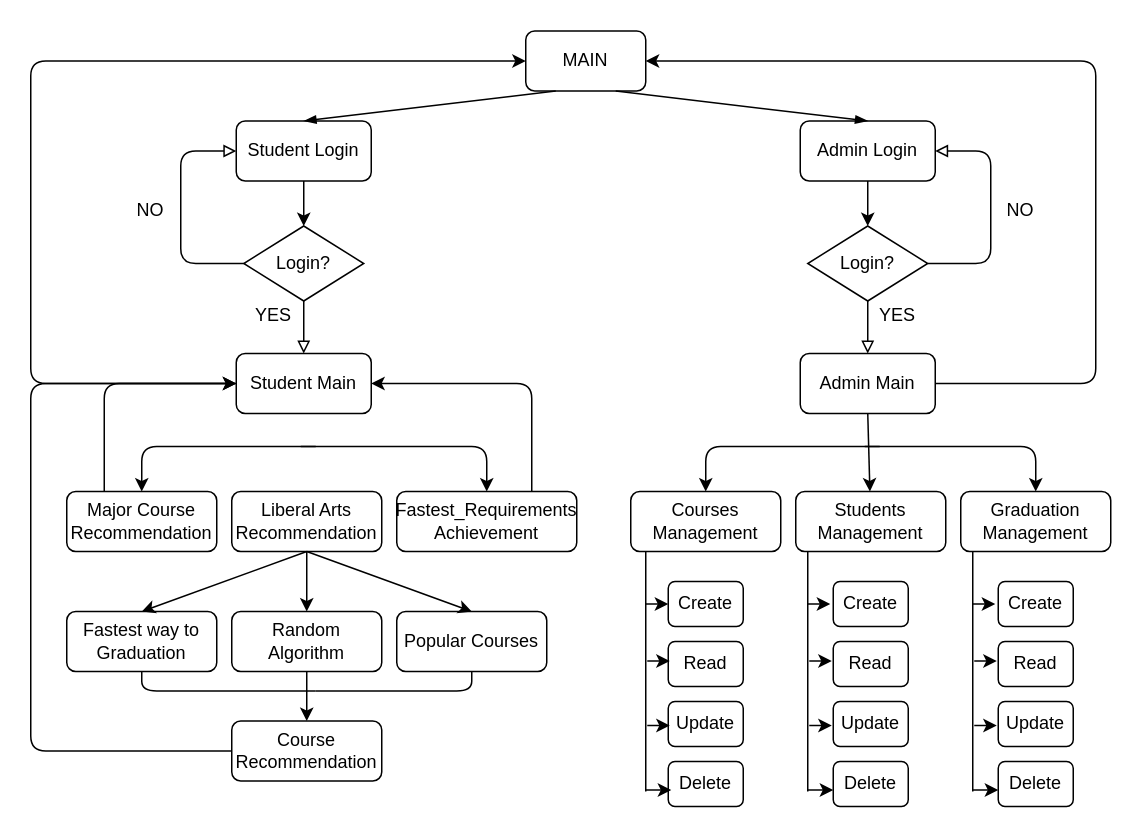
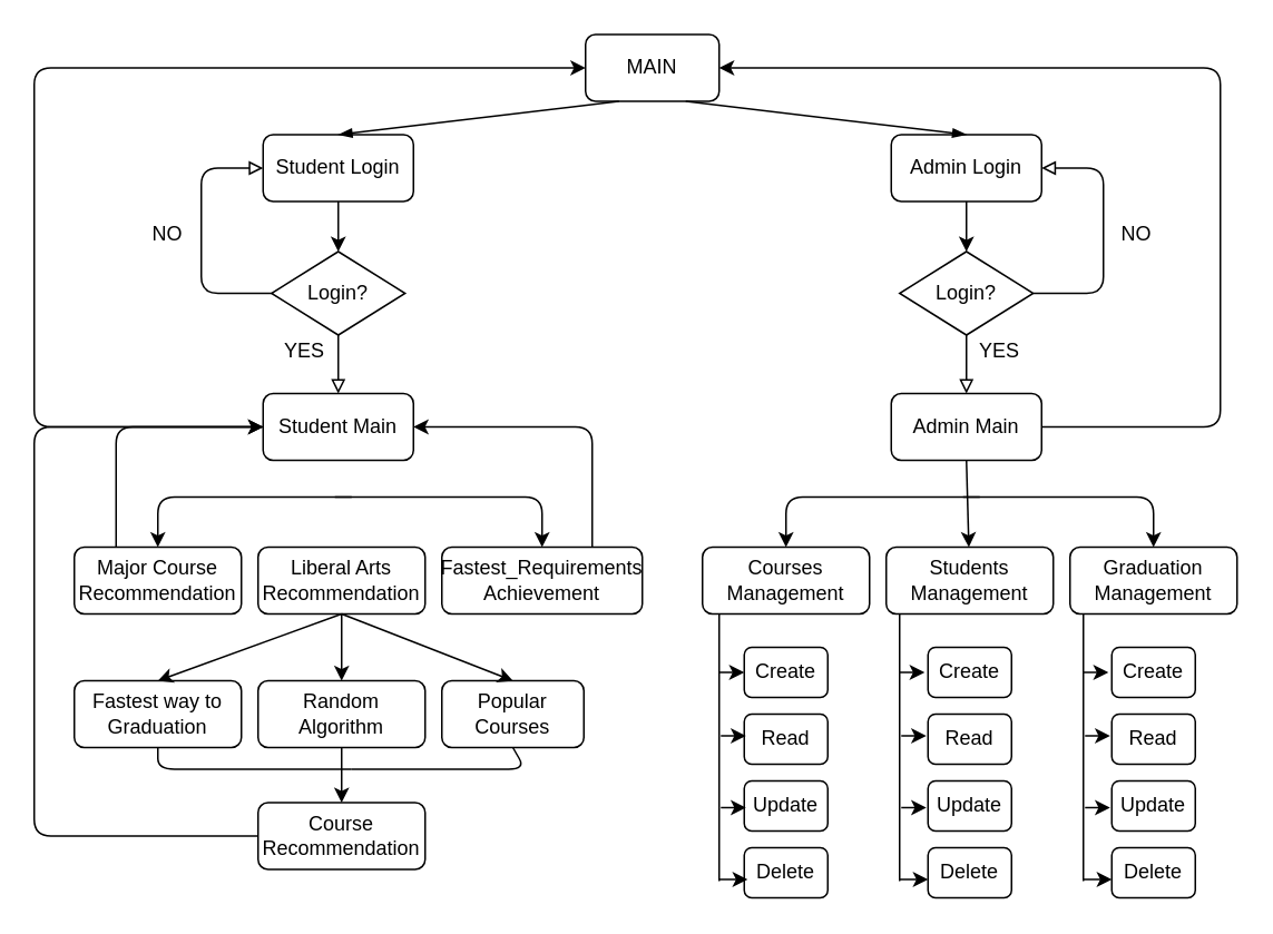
  <mxCell id="0" />
  <mxCell id="1" parent="0" />
  <mxCell id="2" value="MAIN" style="rounded=1;whiteSpace=wrap;html=1;" vertex="1" parent="1"><mxGeometry x="350" y="20" width="80" height="40" as="geometry" /></mxCell>
  <mxCell id="3" value="Admin Login" style="rounded=1;whiteSpace=wrap;html=1;" vertex="1" parent="1"><mxGeometry x="533" y="80" width="90" height="40" as="geometry" /></mxCell>
  <mxCell id="4" value="Student Login" style="rounded=1;whiteSpace=wrap;html=1;" vertex="1" parent="1"><mxGeometry x="157" y="80" width="90" height="40" as="geometry" /></mxCell>
  <mxCell id="5" value="" style="endArrow=blockThin;html=1;entryX=0.5;entryY=0;entryDx=0;entryDy=0;endFill=1;exitX=0.25;exitY=1;exitDx=0;exitDy=0;" edge="1" parent="1" source="2" target="4"><mxGeometry width="50" height="50" relative="1" as="geometry"><mxPoint x="330" y="370" as="sourcePoint" /><mxPoint x="380" y="320" as="targetPoint" /></mxGeometry></mxCell>
  <mxCell id="6" value="" style="endArrow=blockThin;html=1;entryX=0.5;entryY=0;entryDx=0;entryDy=0;endFill=1;exitX=0.75;exitY=1;exitDx=0;exitDy=0;" edge="1" parent="1" source="2" target="3"><mxGeometry width="50" height="50" relative="1" as="geometry"><mxPoint x="410" y="50" as="sourcePoint" /><mxPoint x="380" y="320" as="targetPoint" /></mxGeometry></mxCell>
  <mxCell id="7" value="Login?" style="rhombus;whiteSpace=wrap;html=1;" vertex="1" parent="1"><mxGeometry x="162" y="150" width="80" height="50" as="geometry" /></mxCell>
  <mxCell id="8" value="" style="endArrow=block;html=1;strokeColor=#000000;exitX=0;exitY=0.5;exitDx=0;exitDy=0;entryX=0;entryY=0.5;entryDx=0;entryDy=0;endFill=0;" edge="1" parent="1" source="7" target="4"><mxGeometry width="50" height="50" relative="1" as="geometry"><mxPoint x="277" y="365" as="sourcePoint" /><mxPoint x="127" y="180" as="targetPoint" /><Array as="points"><mxPoint x="120" y="175" /><mxPoint x="120" y="100" /></Array></mxGeometry></mxCell>
  <mxCell id="9" value="Student Main" style="rounded=1;whiteSpace=wrap;html=1;" vertex="1" parent="1"><mxGeometry x="157" y="235" width="90" height="40" as="geometry" /></mxCell>
  <mxCell id="10" value="Login?" style="rhombus;whiteSpace=wrap;html=1;" vertex="1" parent="1"><mxGeometry x="538" y="150" width="80" height="50" as="geometry" /></mxCell>
  <mxCell id="11" value="Admin Main" style="rounded=1;whiteSpace=wrap;html=1;" vertex="1" parent="1"><mxGeometry x="533" y="235" width="90" height="40" as="geometry" /></mxCell>
  <mxCell id="12" value="Fastest_Requirements&lt;br&gt;Achievement" style="rounded=1;whiteSpace=wrap;html=1;" vertex="1" parent="1"><mxGeometry x="264" y="327" width="120" height="40" as="geometry" /></mxCell>
  <mxCell id="13" value="Major Course&lt;br&gt;Recommendation" style="rounded=1;whiteSpace=wrap;html=1;" vertex="1" parent="1"><mxGeometry x="44" y="327" width="100" height="40" as="geometry" /></mxCell>
  <mxCell id="14" value="Liberal Arts&lt;br&gt;Recommendation" style="rounded=1;whiteSpace=wrap;html=1;" vertex="1" parent="1"><mxGeometry x="154" y="327" width="100" height="40" as="geometry" /></mxCell>
  <mxCell id="15" value="" style="endArrow=classic;html=1;strokeColor=#000000;exitX=0;exitY=0.5;exitDx=0;exitDy=0;entryX=0;entryY=0.5;entryDx=0;entryDy=0;" edge="1" parent="1" source="9" target="2"><mxGeometry width="50" height="50" relative="1" as="geometry"><mxPoint x="290" y="390" as="sourcePoint" /><mxPoint x="340" y="340" as="targetPoint" /><Array as="points"><mxPoint x="20" y="255" /><mxPoint x="20" y="40" /></Array></mxGeometry></mxCell>
  <mxCell id="16" value="Fastest way to Graduation" style="rounded=1;whiteSpace=wrap;html=1;" vertex="1" parent="1"><mxGeometry x="44" y="407" width="100" height="40" as="geometry" /></mxCell>
  <mxCell id="17" value="Random Algorithm" style="rounded=1;whiteSpace=wrap;html=1;" vertex="1" parent="1"><mxGeometry x="154" y="407" width="100" height="40" as="geometry" /></mxCell>
- <mxCell id="18" value="Popular Courses" style="rounded=1;whiteSpace=wrap;html=1;" vertex="1" parent="1"><mxGeometry x="264" y="407" width="100" height="40" as="geometry" /></mxCell>
+ <mxCell id="18" value="Popular Courses" style="rounded=1;whiteSpace=wrap;html=1;" vertex="1" parent="1"><mxGeometry x="264" y="407" width="85" height="40" as="geometry" /></mxCell>
  <mxCell id="19" value="" style="endArrow=block;html=1;strokeColor=#000000;entryX=0.5;entryY=0;entryDx=0;entryDy=0;endFill=0;" edge="1" parent="1" target="9"><mxGeometry width="50" height="50" relative="1" as="geometry"><mxPoint x="202" y="200" as="sourcePoint" /><mxPoint x="137" y="222" as="targetPoint" /></mxGeometry></mxCell>
  <mxCell id="20" value="" style="endArrow=classic;html=1;strokeColor=#000000;entryX=0.5;entryY=0;entryDx=0;entryDy=0;" edge="1" parent="1" target="13"><mxGeometry width="50" height="50" relative="1" as="geometry"><mxPoint x="210" y="297" as="sourcePoint" /><mxPoint x="340" y="297" as="targetPoint" /><Array as="points"><mxPoint x="94" y="297" /></Array></mxGeometry></mxCell>
  <mxCell id="21" value="" style="endArrow=classic;html=1;strokeColor=#000000;entryX=0.5;entryY=0;entryDx=0;entryDy=0;" edge="1" parent="1" target="12"><mxGeometry width="50" height="50" relative="1" as="geometry"><mxPoint x="200" y="297" as="sourcePoint" /><mxPoint x="340" y="297" as="targetPoint" /><Array as="points"><mxPoint x="324" y="297" /></Array></mxGeometry></mxCell>
  <mxCell id="22" value="" style="endArrow=classic;html=1;strokeColor=#000000;exitX=0.5;exitY=1;exitDx=0;exitDy=0;entryX=0.5;entryY=0;entryDx=0;entryDy=0;" edge="1" parent="1" source="14" target="16"><mxGeometry width="50" height="50" relative="1" as="geometry"><mxPoint x="290" y="347" as="sourcePoint" /><mxPoint x="340" y="297" as="targetPoint" /></mxGeometry></mxCell>
  <mxCell id="23" value="" style="endArrow=classic;html=1;strokeColor=#000000;entryX=0.5;entryY=0;entryDx=0;entryDy=0;exitX=0.5;exitY=1;exitDx=0;exitDy=0;" edge="1" parent="1" source="14" target="17"><mxGeometry width="50" height="50" relative="1" as="geometry"><mxPoint x="204" y="377" as="sourcePoint" /><mxPoint x="340" y="297" as="targetPoint" /></mxGeometry></mxCell>
  <mxCell id="24" value="" style="endArrow=classic;html=1;strokeColor=#000000;exitX=0.5;exitY=1;exitDx=0;exitDy=0;entryX=0.5;entryY=0;entryDx=0;entryDy=0;" edge="1" parent="1" source="14" target="18"><mxGeometry width="50" height="50" relative="1" as="geometry"><mxPoint x="290" y="347" as="sourcePoint" /><mxPoint x="340" y="297" as="targetPoint" /></mxGeometry></mxCell>
  <mxCell id="25" value="" style="endArrow=classic;html=1;strokeColor=#000000;exitX=0.5;exitY=1;exitDx=0;exitDy=0;entryX=0.5;entryY=0;entryDx=0;entryDy=0;" edge="1" parent="1" source="3" target="10"><mxGeometry width="50" height="50" relative="1" as="geometry"><mxPoint x="293" y="390" as="sourcePoint" /><mxPoint x="343" y="340" as="targetPoint" /></mxGeometry></mxCell>
  <mxCell id="26" value="" style="endArrow=classic;html=1;strokeColor=#000000;exitX=0.5;exitY=1;exitDx=0;exitDy=0;entryX=0.5;entryY=0;entryDx=0;entryDy=0;" edge="1" parent="1" source="4" target="7"><mxGeometry width="50" height="50" relative="1" as="geometry"><mxPoint x="290" y="390" as="sourcePoint" /><mxPoint x="340" y="340" as="targetPoint" /></mxGeometry></mxCell>
  <mxCell id="27" value="" style="endArrow=block;html=1;strokeColor=#000000;entryX=0.5;entryY=0;entryDx=0;entryDy=0;endFill=0;" edge="1" parent="1" target="11"><mxGeometry width="50" height="50" relative="1" as="geometry"><mxPoint x="578" y="200" as="sourcePoint" /><mxPoint x="215" y="247" as="targetPoint" /></mxGeometry></mxCell>
  <mxCell id="28" value="Graduation&lt;br&gt;Management" style="rounded=1;whiteSpace=wrap;html=1;" vertex="1" parent="1"><mxGeometry x="640" y="327" width="100" height="40" as="geometry" /></mxCell>
  <mxCell id="29" value="Courses&lt;br&gt;Management" style="rounded=1;whiteSpace=wrap;html=1;" vertex="1" parent="1"><mxGeometry x="420" y="327" width="100" height="40" as="geometry" /></mxCell>
  <mxCell id="30" value="Students&lt;br&gt;Management" style="rounded=1;whiteSpace=wrap;html=1;" vertex="1" parent="1"><mxGeometry x="530" y="327" width="100" height="40" as="geometry" /></mxCell>
  <mxCell id="31" value="" style="endArrow=classic;html=1;strokeColor=#000000;entryX=0.5;entryY=0;entryDx=0;entryDy=0;" edge="1" parent="1" target="29"><mxGeometry width="50" height="50" relative="1" as="geometry"><mxPoint x="586" y="297" as="sourcePoint" /><mxPoint x="716" y="297" as="targetPoint" /><Array as="points"><mxPoint x="470" y="297" /></Array></mxGeometry></mxCell>
  <mxCell id="32" value="" style="endArrow=classic;html=1;strokeColor=#000000;exitX=0.5;exitY=1;exitDx=0;exitDy=0;" edge="1" parent="1" target="30"><mxGeometry width="50" height="50" relative="1" as="geometry"><mxPoint x="578" y="275" as="sourcePoint" /><mxPoint x="716" y="325" as="targetPoint" /></mxGeometry></mxCell>
  <mxCell id="33" value="" style="endArrow=classic;html=1;strokeColor=#000000;entryX=0.5;entryY=0;entryDx=0;entryDy=0;" edge="1" parent="1" target="28"><mxGeometry width="50" height="50" relative="1" as="geometry"><mxPoint x="576" y="297" as="sourcePoint" /><mxPoint x="716" y="297" as="targetPoint" /><Array as="points"><mxPoint x="690" y="297" /></Array></mxGeometry></mxCell>
  <mxCell id="34" value="" style="endArrow=block;html=1;strokeColor=#000000;exitX=1;exitY=0.5;exitDx=0;exitDy=0;entryX=1;entryY=0.5;entryDx=0;entryDy=0;endFill=0;" edge="1" parent="1" source="10" target="3"><mxGeometry width="50" height="50" relative="1" as="geometry"><mxPoint x="692" y="190" as="sourcePoint" /><mxPoint x="687" y="100" as="targetPoint" /><Array as="points"><mxPoint x="660" y="175" /><mxPoint x="660" y="100" /></Array></mxGeometry></mxCell>
  <mxCell id="35" value="Create" style="rounded=1;whiteSpace=wrap;html=1;" vertex="1" parent="1"><mxGeometry x="445" y="387" width="50" height="30" as="geometry" /></mxCell>
  <mxCell id="36" value="Read" style="rounded=1;whiteSpace=wrap;html=1;" vertex="1" parent="1"><mxGeometry x="445" y="427" width="50" height="30" as="geometry" /></mxCell>
  <mxCell id="37" value="Update" style="rounded=1;whiteSpace=wrap;html=1;" vertex="1" parent="1"><mxGeometry x="445" y="467" width="50" height="30" as="geometry" /></mxCell>
  <mxCell id="38" value="Delete" style="rounded=1;whiteSpace=wrap;html=1;" vertex="1" parent="1"><mxGeometry x="445" y="507" width="50" height="30" as="geometry" /></mxCell>
  <mxCell id="39" value="Create" style="rounded=1;whiteSpace=wrap;html=1;" vertex="1" parent="1"><mxGeometry x="555" y="387" width="50" height="30" as="geometry" /></mxCell>
  <mxCell id="40" value="Read" style="rounded=1;whiteSpace=wrap;html=1;" vertex="1" parent="1"><mxGeometry x="555" y="427" width="50" height="30" as="geometry" /></mxCell>
  <mxCell id="41" value="Update" style="rounded=1;whiteSpace=wrap;html=1;" vertex="1" parent="1"><mxGeometry x="555" y="467" width="50" height="30" as="geometry" /></mxCell>
  <mxCell id="42" value="Delete" style="rounded=1;whiteSpace=wrap;html=1;" vertex="1" parent="1"><mxGeometry x="555" y="507" width="50" height="30" as="geometry" /></mxCell>
  <mxCell id="43" value="Create" style="rounded=1;whiteSpace=wrap;html=1;" vertex="1" parent="1"><mxGeometry x="665" y="387" width="50" height="30" as="geometry" /></mxCell>
  <mxCell id="44" value="Read" style="rounded=1;whiteSpace=wrap;html=1;" vertex="1" parent="1"><mxGeometry x="665" y="427" width="50" height="30" as="geometry" /></mxCell>
  <mxCell id="45" value="Update" style="rounded=1;whiteSpace=wrap;html=1;" vertex="1" parent="1"><mxGeometry x="665" y="467" width="50" height="30" as="geometry" /></mxCell>
  <mxCell id="46" value="Delete" style="rounded=1;whiteSpace=wrap;html=1;" vertex="1" parent="1"><mxGeometry x="665" y="507" width="50" height="30" as="geometry" /></mxCell>
  <mxCell id="47" value="" style="endArrow=none;html=1;strokeColor=#000000;entryX=0.1;entryY=1;entryDx=0;entryDy=0;entryPerimeter=0;" edge="1" parent="1" target="29"><mxGeometry width="50" height="50" relative="1" as="geometry"><mxPoint x="430" y="527" as="sourcePoint" /><mxPoint x="434" y="397" as="targetPoint" /></mxGeometry></mxCell>
  <mxCell id="48" value="" style="endArrow=classic;html=1;strokeColor=#000000;entryX=0;entryY=0.5;entryDx=0;entryDy=0;" edge="1" parent="1" target="35"><mxGeometry width="50" height="50" relative="1" as="geometry"><mxPoint x="430" y="402" as="sourcePoint" /><mxPoint x="340" y="217" as="targetPoint" /></mxGeometry></mxCell>
  <mxCell id="49" value="" style="endArrow=classic;html=1;strokeColor=#000000;entryX=0;entryY=0.5;entryDx=0;entryDy=0;" edge="1" parent="1"><mxGeometry width="50" height="50" relative="1" as="geometry"><mxPoint x="431" y="440" as="sourcePoint" /><mxPoint x="446" y="440" as="targetPoint" /></mxGeometry></mxCell>
  <mxCell id="50" value="" style="endArrow=classic;html=1;strokeColor=#000000;entryX=0;entryY=0.5;entryDx=0;entryDy=0;" edge="1" parent="1"><mxGeometry width="50" height="50" relative="1" as="geometry"><mxPoint x="431" y="483" as="sourcePoint" /><mxPoint x="446" y="483" as="targetPoint" /></mxGeometry></mxCell>
  <mxCell id="51" value="" style="endArrow=classic;html=1;strokeColor=#000000;entryX=0;entryY=0.5;entryDx=0;entryDy=0;" edge="1" parent="1"><mxGeometry width="50" height="50" relative="1" as="geometry"><mxPoint x="430" y="526" as="sourcePoint" /><mxPoint x="447" y="526" as="targetPoint" /></mxGeometry></mxCell>
  <mxCell id="52" value="" style="endArrow=none;html=1;strokeColor=#000000;entryX=0.1;entryY=1;entryDx=0;entryDy=0;entryPerimeter=0;" edge="1" parent="1"><mxGeometry width="50" height="50" relative="1" as="geometry"><mxPoint x="538" y="527" as="sourcePoint" /><mxPoint x="538" y="367" as="targetPoint" /></mxGeometry></mxCell>
  <mxCell id="53" value="" style="endArrow=classic;html=1;strokeColor=#000000;entryX=0;entryY=0.5;entryDx=0;entryDy=0;" edge="1" parent="1"><mxGeometry width="50" height="50" relative="1" as="geometry"><mxPoint x="538" y="402" as="sourcePoint" /><mxPoint x="553" y="402" as="targetPoint" /></mxGeometry></mxCell>
  <mxCell id="54" value="" style="endArrow=classic;html=1;strokeColor=#000000;entryX=0;entryY=0.5;entryDx=0;entryDy=0;" edge="1" parent="1"><mxGeometry width="50" height="50" relative="1" as="geometry"><mxPoint x="539" y="440" as="sourcePoint" /><mxPoint x="554" y="440" as="targetPoint" /></mxGeometry></mxCell>
  <mxCell id="55" value="" style="endArrow=classic;html=1;strokeColor=#000000;entryX=0;entryY=0.5;entryDx=0;entryDy=0;" edge="1" parent="1"><mxGeometry width="50" height="50" relative="1" as="geometry"><mxPoint x="539" y="483" as="sourcePoint" /><mxPoint x="554" y="483" as="targetPoint" /></mxGeometry></mxCell>
  <mxCell id="56" value="" style="endArrow=classic;html=1;strokeColor=#000000;entryX=0;entryY=0.5;entryDx=0;entryDy=0;" edge="1" parent="1"><mxGeometry width="50" height="50" relative="1" as="geometry"><mxPoint x="538" y="526" as="sourcePoint" /><mxPoint x="555" y="526" as="targetPoint" /></mxGeometry></mxCell>
  <mxCell id="57" value="" style="endArrow=none;html=1;strokeColor=#000000;entryX=0.1;entryY=1;entryDx=0;entryDy=0;entryPerimeter=0;" edge="1" parent="1"><mxGeometry width="50" height="50" relative="1" as="geometry"><mxPoint x="648" y="527" as="sourcePoint" /><mxPoint x="648" y="367" as="targetPoint" /></mxGeometry></mxCell>
  <mxCell id="58" value="" style="endArrow=classic;html=1;strokeColor=#000000;entryX=0;entryY=0.5;entryDx=0;entryDy=0;" edge="1" parent="1"><mxGeometry width="50" height="50" relative="1" as="geometry"><mxPoint x="648" y="402" as="sourcePoint" /><mxPoint x="663" y="402" as="targetPoint" /></mxGeometry></mxCell>
  <mxCell id="59" value="" style="endArrow=classic;html=1;strokeColor=#000000;entryX=0;entryY=0.5;entryDx=0;entryDy=0;" edge="1" parent="1"><mxGeometry width="50" height="50" relative="1" as="geometry"><mxPoint x="649" y="440" as="sourcePoint" /><mxPoint x="664" y="440" as="targetPoint" /></mxGeometry></mxCell>
  <mxCell id="60" value="" style="endArrow=classic;html=1;strokeColor=#000000;entryX=0;entryY=0.5;entryDx=0;entryDy=0;" edge="1" parent="1"><mxGeometry width="50" height="50" relative="1" as="geometry"><mxPoint x="649" y="483" as="sourcePoint" /><mxPoint x="664" y="483" as="targetPoint" /></mxGeometry></mxCell>
  <mxCell id="61" value="" style="endArrow=classic;html=1;strokeColor=#000000;entryX=0;entryY=0.5;entryDx=0;entryDy=0;" edge="1" parent="1"><mxGeometry width="50" height="50" relative="1" as="geometry"><mxPoint x="648" y="526" as="sourcePoint" /><mxPoint x="665" y="526" as="targetPoint" /></mxGeometry></mxCell>
  <mxCell id="62" value="" style="endArrow=classic;html=1;strokeColor=#000000;exitX=1;exitY=0.5;exitDx=0;exitDy=0;entryX=1;entryY=0.5;entryDx=0;entryDy=0;" edge="1" parent="1" source="11" target="2"><mxGeometry width="50" height="50" relative="1" as="geometry"><mxPoint x="597" y="258" as="sourcePoint" /><mxPoint x="790" y="30" as="targetPoint" /><Array as="points"><mxPoint x="730" y="255" /><mxPoint x="730" y="40" /></Array></mxGeometry></mxCell>
  <mxCell id="63" value="YES" style="text;html=1;strokeColor=none;fillColor=none;align=center;verticalAlign=middle;whiteSpace=wrap;rounded=0;" vertex="1" parent="1"><mxGeometry x="162" y="200" width="40" height="20" as="geometry" /></mxCell>
  <mxCell id="64" value="NO" style="text;html=1;strokeColor=none;fillColor=none;align=center;verticalAlign=middle;whiteSpace=wrap;rounded=0;" vertex="1" parent="1"><mxGeometry x="80" y="130" width="40" height="20" as="geometry" /></mxCell>
  <mxCell id="65" value="YES" style="text;html=1;strokeColor=none;fillColor=none;align=center;verticalAlign=middle;whiteSpace=wrap;rounded=0;" vertex="1" parent="1"><mxGeometry x="578" y="200" width="40" height="20" as="geometry" /></mxCell>
  <mxCell id="66" value="NO" style="text;html=1;strokeColor=none;fillColor=none;align=center;verticalAlign=middle;whiteSpace=wrap;rounded=0;" vertex="1" parent="1"><mxGeometry x="660" y="130" width="40" height="20" as="geometry" /></mxCell>
  <mxCell id="67" value="Course Recommendation" style="rounded=1;whiteSpace=wrap;html=1;" vertex="1" parent="1"><mxGeometry x="154" y="480" width="100" height="40" as="geometry" /></mxCell>
  <mxCell id="68" value="" style="endArrow=classic;html=1;strokeColor=#000000;exitX=0.75;exitY=0;exitDx=0;exitDy=0;entryX=1;entryY=0.5;entryDx=0;entryDy=0;" edge="1" parent="1" source="12" target="9"><mxGeometry width="50" height="50" relative="1" as="geometry"><mxPoint x="560" y="410" as="sourcePoint" /><mxPoint x="610" y="360" as="targetPoint" /><Array as="points"><mxPoint x="354" y="255" /></Array></mxGeometry></mxCell>
  <mxCell id="69" value="" style="endArrow=classic;html=1;strokeColor=#000000;exitX=0.5;exitY=1;exitDx=0;exitDy=0;" edge="1" parent="1" source="17" target="67"><mxGeometry width="50" height="50" relative="1" as="geometry"><mxPoint x="560" y="410" as="sourcePoint" /><mxPoint x="610" y="360" as="targetPoint" /></mxGeometry></mxCell>
  <mxCell id="70" value="" style="endArrow=none;html=1;strokeColor=#000000;exitX=0.5;exitY=1;exitDx=0;exitDy=0;" edge="1" parent="1" source="16"><mxGeometry width="50" height="50" relative="1" as="geometry"><mxPoint x="560" y="410" as="sourcePoint" /><mxPoint x="210" y="460" as="targetPoint" /><Array as="points"><mxPoint x="94" y="460" /></Array></mxGeometry></mxCell>
  <mxCell id="71" value="" style="endArrow=none;html=1;strokeColor=#000000;exitX=0.5;exitY=1;exitDx=0;exitDy=0;" edge="1" parent="1" source="18"><mxGeometry width="50" height="50" relative="1" as="geometry"><mxPoint x="560" y="410" as="sourcePoint" /><mxPoint x="210" y="460" as="targetPoint" /><Array as="points"><mxPoint x="314" y="460" /></Array></mxGeometry></mxCell>
  <mxCell id="72" value="" style="endArrow=classic;html=1;strokeColor=#000000;exitX=0.25;exitY=0;exitDx=0;exitDy=0;entryX=0;entryY=0.5;entryDx=0;entryDy=0;" edge="1" parent="1" source="13" target="9"><mxGeometry width="50" height="50" relative="1" as="geometry"><mxPoint x="560" y="410" as="sourcePoint" /><mxPoint x="610" y="360" as="targetPoint" /><Array as="points"><mxPoint x="69" y="255" /></Array></mxGeometry></mxCell>
  <mxCell id="73" value="" style="endArrow=classic;html=1;strokeColor=#000000;exitX=0;exitY=0.5;exitDx=0;exitDy=0;entryX=0;entryY=0.5;entryDx=0;entryDy=0;" edge="1" parent="1" source="67" target="9"><mxGeometry width="50" height="50" relative="1" as="geometry"><mxPoint x="560" y="410" as="sourcePoint" /><mxPoint x="610" y="360" as="targetPoint" /><Array as="points"><mxPoint x="20" y="500" /><mxPoint x="20" y="255" /></Array></mxGeometry></mxCell>
